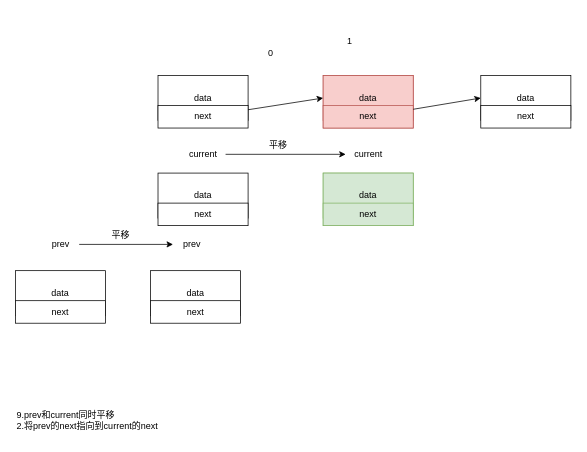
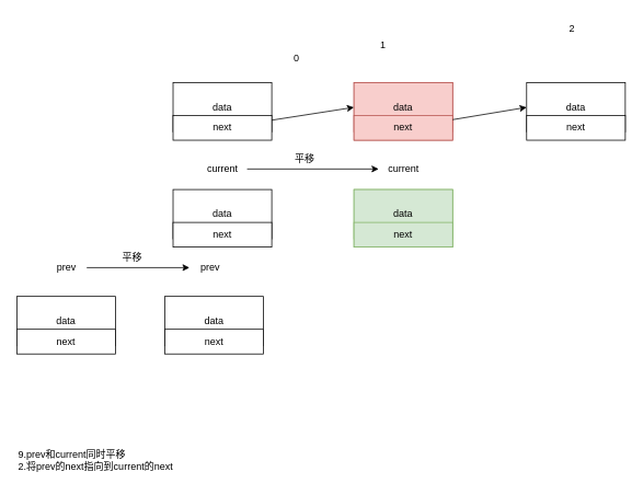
  <mxCell id="0" />
  <mxCell id="1" parent="0" />
  <mxCell id="2" value="" style="group" vertex="1" connectable="0" parent="1"><mxGeometry x="210" y="100" width="120" height="70" as="geometry" /></mxCell>
  <mxCell id="3" value="data&lt;br&gt;" style="rounded=0;whiteSpace=wrap;html=1;" vertex="1" parent="2"><mxGeometry width="120" height="60" as="geometry" /></mxCell>
  <mxCell id="4" value="next" style="rounded=0;whiteSpace=wrap;html=1;" vertex="1" parent="2"><mxGeometry y="40" width="120" height="30" as="geometry" /></mxCell>
  <mxCell id="5" value="" style="group;fillColor=#f8cecc;strokeColor=#b85450;" vertex="1" connectable="0" parent="1"><mxGeometry x="430" y="100" width="120" height="70" as="geometry" /></mxCell>
  <mxCell id="6" value="data&lt;br&gt;" style="rounded=0;whiteSpace=wrap;html=1;fillColor=#f8cecc;strokeColor=#b85450;" vertex="1" parent="5"><mxGeometry width="120" height="60" as="geometry" /></mxCell>
  <mxCell id="7" value="next" style="rounded=0;whiteSpace=wrap;html=1;fillColor=#f8cecc;strokeColor=#b85450;" vertex="1" parent="5"><mxGeometry y="40" width="120" height="30" as="geometry" /></mxCell>
  <mxCell id="8" value="" style="group" vertex="1" connectable="0" parent="1"><mxGeometry x="640" y="100" width="120" height="70" as="geometry" /></mxCell>
  <mxCell id="9" value="data&lt;br&gt;" style="rounded=0;whiteSpace=wrap;html=1;" vertex="1" parent="8"><mxGeometry width="120" height="60" as="geometry" /></mxCell>
  <mxCell id="10" value="next" style="rounded=0;whiteSpace=wrap;html=1;" vertex="1" parent="8"><mxGeometry y="40" width="120" height="30" as="geometry" /></mxCell>
  <mxCell id="11" value="0" style="text;html=1;align=center;verticalAlign=middle;resizable=0;points=[];autosize=1;strokeColor=none;fillColor=none;" vertex="1" parent="1"><mxGeometry x="345" y="55" width="30" height="30" as="geometry" /></mxCell>
  <mxCell id="12" value="1" style="text;html=1;align=center;verticalAlign=middle;resizable=0;points=[];autosize=1;strokeColor=none;fillColor=none;" vertex="1" parent="1"><mxGeometry x="450" y="40" width="30" height="30" as="geometry" /></mxCell>
+ <mxCell id="13" value="2" style="text;html=1;align=center;verticalAlign=middle;resizable=0;points=[];autosize=1;strokeColor=none;fillColor=none;" vertex="1" parent="1"><mxGeometry x="680" y="20" width="30" height="30" as="geometry" /></mxCell>
  <mxCell id="14" value="" style="group" vertex="1" connectable="0" parent="1"><mxGeometry x="210" y="230" width="120" height="70" as="geometry" /></mxCell>
  <mxCell id="15" value="data&lt;br&gt;" style="rounded=0;whiteSpace=wrap;html=1;" vertex="1" parent="14"><mxGeometry width="120" height="60" as="geometry" /></mxCell>
  <mxCell id="16" value="next" style="rounded=0;whiteSpace=wrap;html=1;" vertex="1" parent="14"><mxGeometry y="40" width="120" height="30" as="geometry" /></mxCell>
  <mxCell id="17" style="edgeStyle=none;html=1;" edge="1" parent="1" source="18" target="22"><mxGeometry relative="1" as="geometry" /></mxCell>
  <mxCell id="18" value="current" style="text;html=1;align=center;verticalAlign=middle;resizable=0;points=[];autosize=1;strokeColor=none;fillColor=none;" vertex="1" parent="1"><mxGeometry x="240" y="190" width="60" height="30" as="geometry" /></mxCell>
  <mxCell id="19" value="" style="group;fillColor=#d5e8d4;strokeColor=#82b366;" vertex="1" connectable="0" parent="1"><mxGeometry x="430" y="230" width="120" height="70" as="geometry" /></mxCell>
  <mxCell id="20" value="data&lt;br&gt;" style="rounded=0;whiteSpace=wrap;html=1;fillColor=#d5e8d4;strokeColor=#82b366;" vertex="1" parent="19"><mxGeometry width="120" height="60" as="geometry" /></mxCell>
  <mxCell id="21" value="next" style="rounded=0;whiteSpace=wrap;html=1;fillColor=#d5e8d4;strokeColor=#82b366;" vertex="1" parent="19"><mxGeometry y="40" width="120" height="30" as="geometry" /></mxCell>
  <mxCell id="22" value="current" style="text;html=1;align=center;verticalAlign=middle;resizable=0;points=[];autosize=1;strokeColor=none;fillColor=none;" vertex="1" parent="1"><mxGeometry x="460" y="190" width="60" height="30" as="geometry" /></mxCell>
  <mxCell id="23" value="平移" style="text;html=1;align=center;verticalAlign=middle;resizable=0;points=[];autosize=1;strokeColor=none;fillColor=none;" vertex="1" parent="1"><mxGeometry x="345" y="178" width="50" height="30" as="geometry" /></mxCell>
  <mxCell id="24" value="" style="group" vertex="1" connectable="0" parent="1"><mxGeometry x="200" y="360" width="120" height="70" as="geometry" /></mxCell>
  <mxCell id="25" value="data&lt;br&gt;" style="rounded=0;whiteSpace=wrap;html=1;" vertex="1" parent="24"><mxGeometry width="120" height="60" as="geometry" /></mxCell>
  <mxCell id="26" value="next" style="rounded=0;whiteSpace=wrap;html=1;" vertex="1" parent="24"><mxGeometry y="40" width="120" height="30" as="geometry" /></mxCell>
  <mxCell id="27" value="" style="group" vertex="1" connectable="0" parent="1"><mxGeometry x="20" y="360" width="120" height="70" as="geometry" /></mxCell>
  <mxCell id="28" value="data&lt;br&gt;" style="rounded=0;whiteSpace=wrap;html=1;" vertex="1" parent="27"><mxGeometry width="120" height="60" as="geometry" /></mxCell>
  <mxCell id="29" value="next" style="rounded=0;whiteSpace=wrap;html=1;" vertex="1" parent="27"><mxGeometry y="40" width="120" height="30" as="geometry" /></mxCell>
  <mxCell id="30" style="edgeStyle=none;html=1;" edge="1" parent="1" source="31" target="32"><mxGeometry relative="1" as="geometry" /></mxCell>
  <mxCell id="31" value="prev" style="text;html=1;align=center;verticalAlign=middle;resizable=0;points=[];autosize=1;strokeColor=none;fillColor=none;" vertex="1" parent="1"><mxGeometry x="55" y="310" width="50" height="30" as="geometry" /></mxCell>
  <mxCell id="32" value="prev" style="text;html=1;align=center;verticalAlign=middle;resizable=0;points=[];autosize=1;strokeColor=none;fillColor=none;" vertex="1" parent="1"><mxGeometry x="230" y="310" width="50" height="30" as="geometry" /></mxCell>
  <mxCell id="33" style="edgeStyle=none;html=1;entryX=0;entryY=0.5;entryDx=0;entryDy=0;" edge="1" parent="1" source="4" target="6"><mxGeometry relative="1" as="geometry" /></mxCell>
  <mxCell id="34" style="edgeStyle=none;html=1;entryX=0;entryY=0.5;entryDx=0;entryDy=0;" edge="1" parent="1" source="7" target="9"><mxGeometry relative="1" as="geometry" /></mxCell>
  <mxCell id="35" value="9.prev和current同时平移&lt;div&gt;2.将prev的next指向到current的next&lt;/div&gt;" style="text;html=1;align=left;verticalAlign=middle;resizable=0;points=[];autosize=1;strokeColor=none;fillColor=none;" vertex="1" parent="1"><mxGeometry x="20" y="540" width="210" height="40" as="geometry" /></mxCell>
  <mxCell id="36" value="平移" style="text;html=1;align=center;verticalAlign=middle;resizable=0;points=[];autosize=1;strokeColor=none;fillColor=none;" vertex="1" parent="1"><mxGeometry x="135" y="298" width="50" height="30" as="geometry" /></mxCell>
